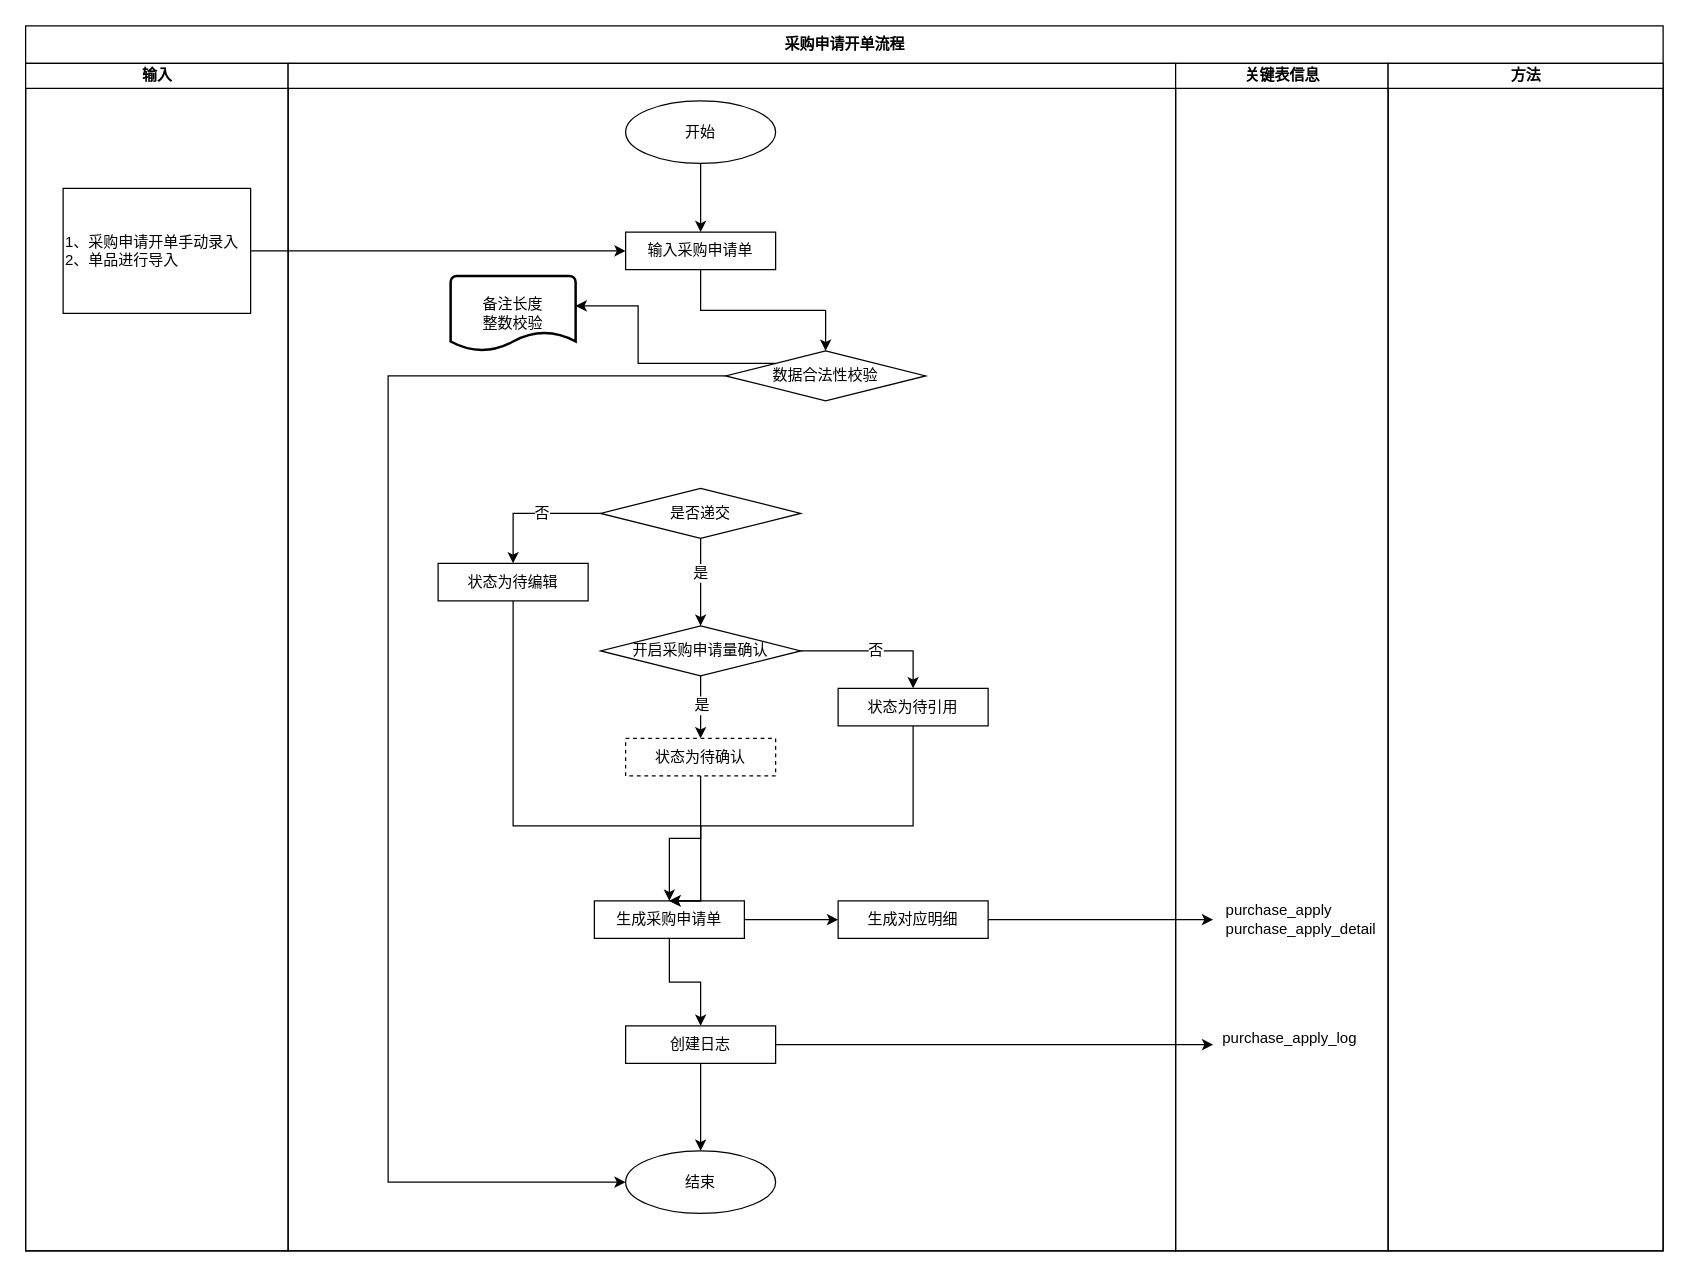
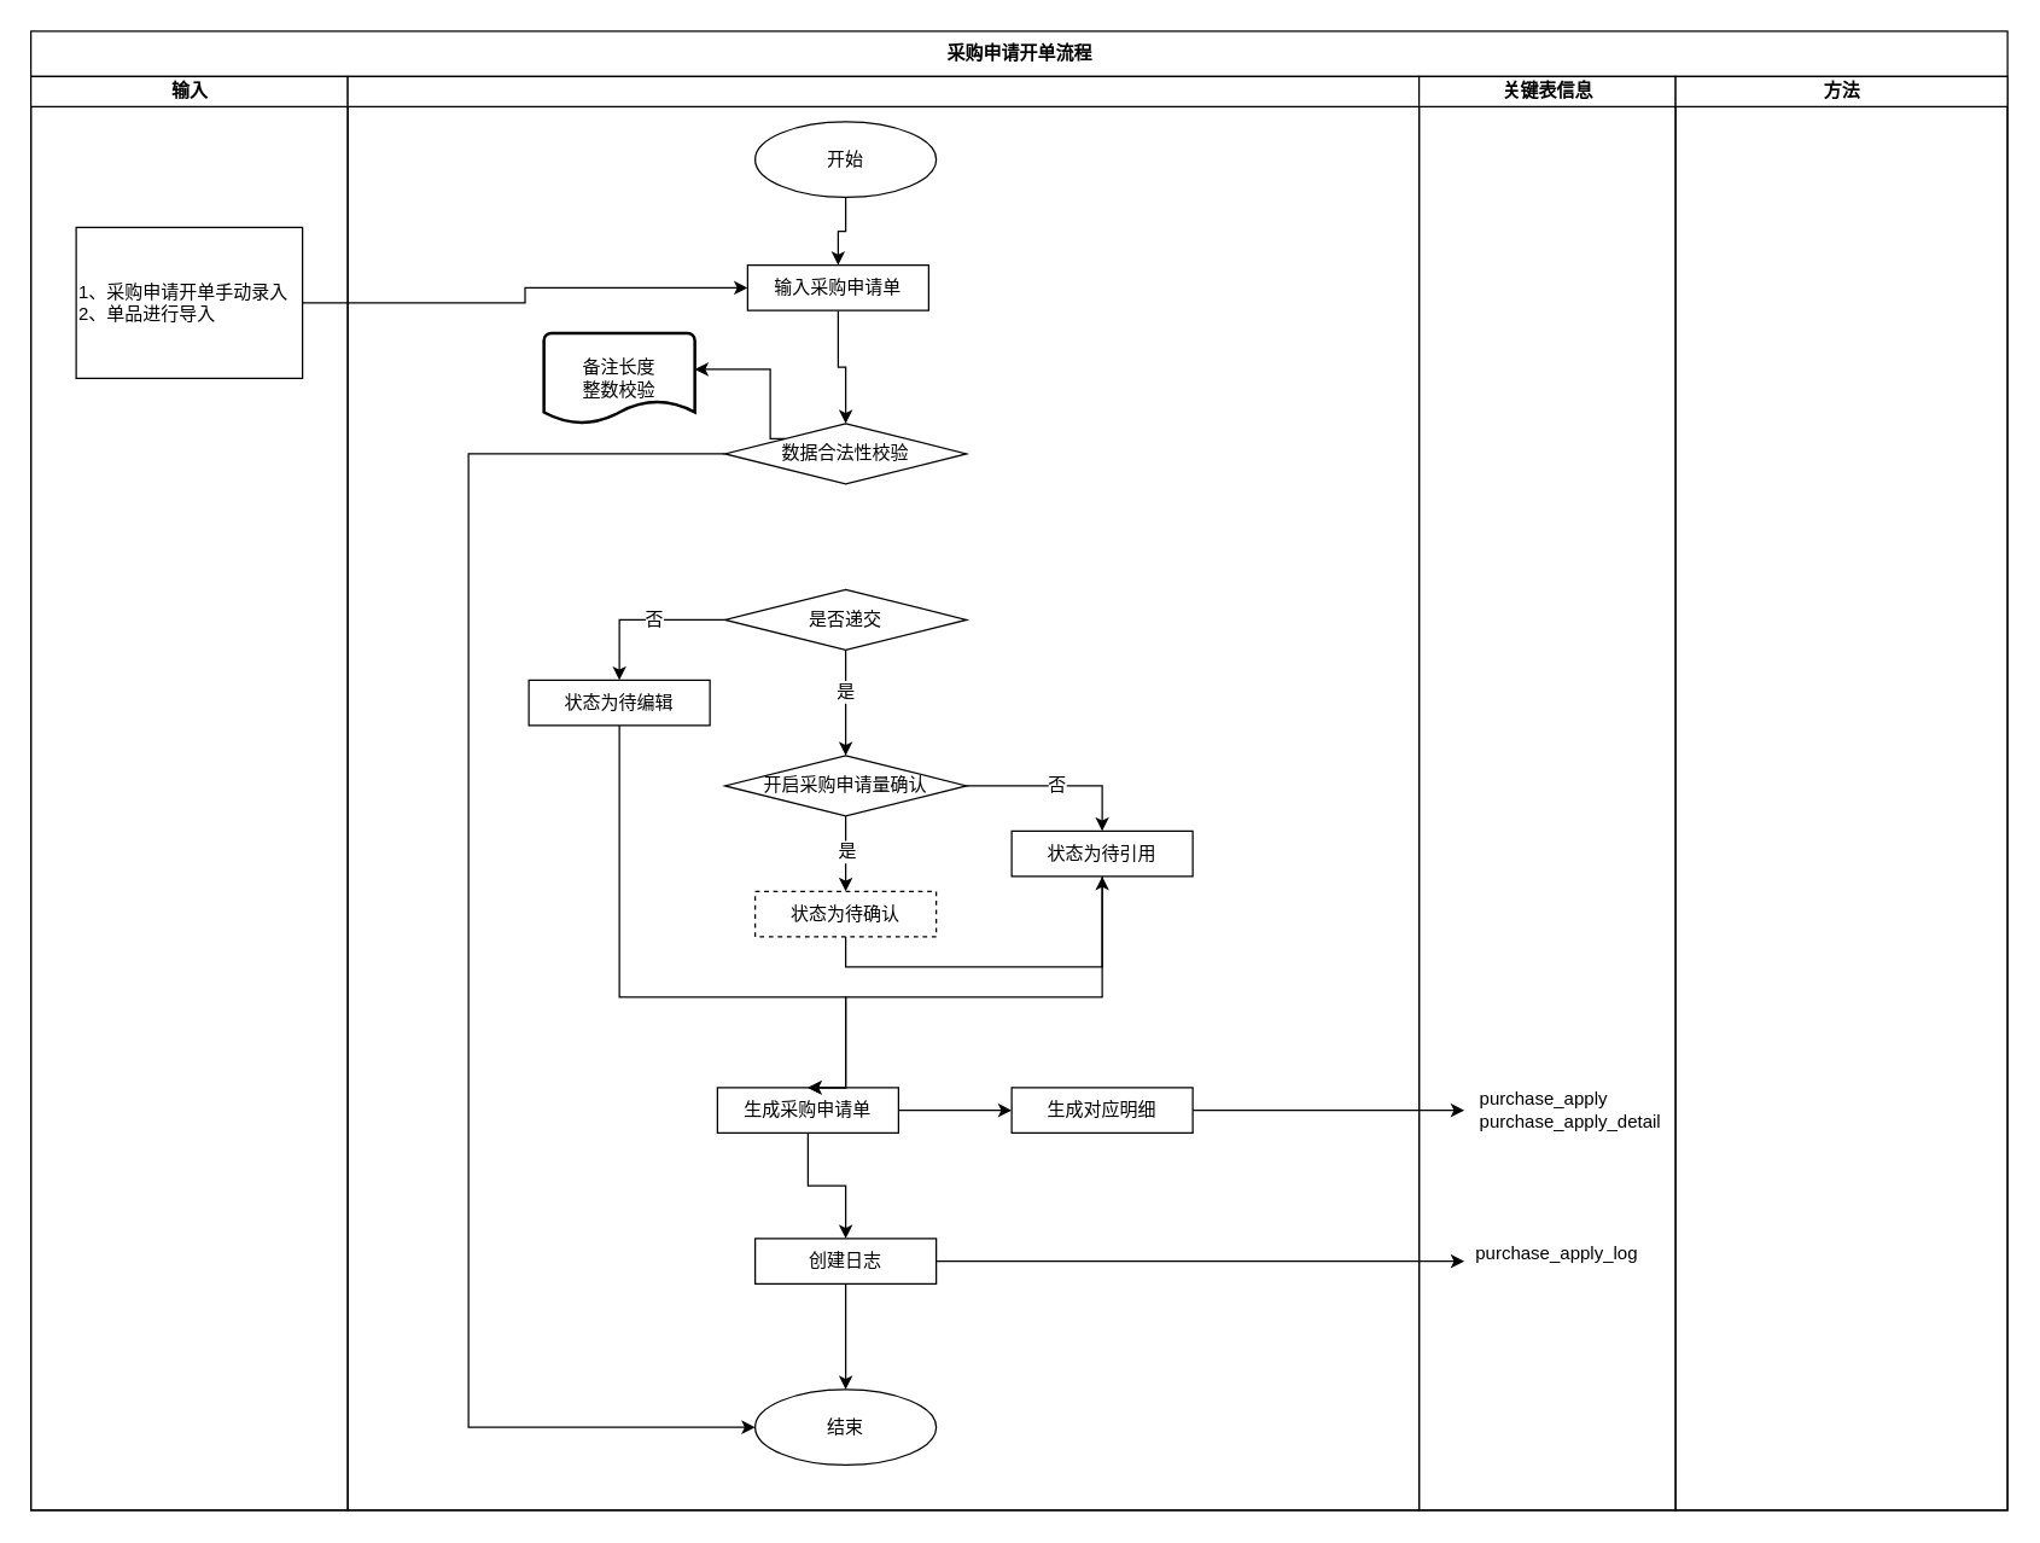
  <mxCell id="0" />
  <mxCell id="1" parent="0" />
  <mxCell id="2" value="&lt;font style=&quot;font-size: 12px&quot;&gt;采购申请开单流程&lt;/font&gt;" style="swimlane;html=1;childLayout=stackLayout;startSize=30;rounded=0;shadow=0;labelBackgroundColor=none;strokeWidth=1;fontFamily=Verdana;fontSize=8;align=center;" parent="1" vertex="1"><mxGeometry x="20" y="20" width="1310" height="980" as="geometry"><mxRectangle x="170" y="140" width="100" height="30" as="alternateBounds" /></mxGeometry></mxCell>
  <mxCell id="3" value="输入" style="swimlane;html=1;startSize=20;" parent="2" vertex="1"><mxGeometry y="30" width="210" height="950" as="geometry"><mxRectangle y="30" width="30" height="1180" as="alternateBounds" /></mxGeometry></mxCell>
  <mxCell id="4" value="1、采购申请开单手动录入&lt;br&gt;2、单品进行导入" style="rounded=0;whiteSpace=wrap;html=1;align=left;" parent="3" vertex="1"><mxGeometry x="30" y="100" width="150" height="100" as="geometry" /></mxCell>
  <mxCell id="5" value="&lt;br&gt;&lt;br&gt;" style="swimlane;html=1;startSize=20;" parent="2" vertex="1"><mxGeometry x="210" y="30" width="710" height="950" as="geometry" /></mxCell>
  <mxCell id="6" style="edgeStyle=orthogonalEdgeStyle;rounded=0;orthogonalLoop=1;jettySize=auto;html=1;exitX=0.5;exitY=1;exitDx=0;exitDy=0;entryX=0.5;entryY=0;entryDx=0;entryDy=0;" parent="5" source="7" target="9" edge="1"><mxGeometry relative="1" as="geometry" /></mxCell>
  <mxCell id="7" value="开始" style="ellipse;whiteSpace=wrap;html=1;" parent="5" vertex="1"><mxGeometry x="270" y="30" width="120" height="50" as="geometry" /></mxCell>
  <mxCell id="8" style="edgeStyle=orthogonalEdgeStyle;rounded=0;orthogonalLoop=1;jettySize=auto;html=1;entryX=0.5;entryY=0;entryDx=0;entryDy=0;" parent="5" source="9" target="12" edge="1"><mxGeometry relative="1" as="geometry" /></mxCell>
- <mxCell id="9" value="输入采购申请单" style="rounded=0;whiteSpace=wrap;html=1;" parent="5" vertex="1"><mxGeometry x="270" y="135" width="120" height="30" as="geometry" /></mxCell>
+ <mxCell id="9" value="输入采购申请单" style="rounded=0;whiteSpace=wrap;html=1;" parent="5" vertex="1"><mxGeometry x="265" y="125" width="120" height="30" as="geometry" /></mxCell>
  <mxCell id="10" style="edgeStyle=orthogonalEdgeStyle;rounded=0;orthogonalLoop=1;jettySize=auto;html=1;exitX=0;exitY=0;exitDx=0;exitDy=0;entryX=1;entryY=0.4;entryDx=0;entryDy=0;entryPerimeter=0;" parent="5" source="12" target="14" edge="1"><mxGeometry relative="1" as="geometry"><Array as="points"><mxPoint x="280" y="240" /><mxPoint x="280" y="194" /></Array><mxPoint x="243" y="194" as="targetPoint" /></mxGeometry></mxCell>
  <mxCell id="11" style="edgeStyle=orthogonalEdgeStyle;rounded=0;orthogonalLoop=1;jettySize=auto;html=1;exitX=0;exitY=0.5;exitDx=0;exitDy=0;entryX=0;entryY=0.5;entryDx=0;entryDy=0;" parent="5" source="12" target="13" edge="1"><mxGeometry relative="1" as="geometry"><Array as="points"><mxPoint x="80" y="250" /><mxPoint x="80" y="895" /></Array></mxGeometry></mxCell>
- <mxCell id="12" value="数据合法性校验" style="rhombus;whiteSpace=wrap;html=1;" parent="5" vertex="1"><mxGeometry x="350" y="230" width="160" height="40" as="geometry" /></mxCell>
+ <mxCell id="12" value="数据合法性校验" style="rhombus;whiteSpace=wrap;html=1;" parent="5" vertex="1"><mxGeometry x="250" y="230" width="160" height="40" as="geometry" /></mxCell>
  <mxCell id="13" value="结束" style="ellipse;whiteSpace=wrap;html=1;" parent="5" vertex="1"><mxGeometry x="270" y="870" width="120" height="50" as="geometry" /></mxCell>
  <mxCell id="14" value="备注长度&lt;br&gt;整数校验" style="strokeWidth=2;html=1;shape=mxgraph.flowchart.document2;whiteSpace=wrap;size=0.25;" parent="5" vertex="1"><mxGeometry x="130" y="170" width="100" height="60" as="geometry" /></mxCell>
  <mxCell id="15" style="edgeStyle=orthogonalEdgeStyle;rounded=0;orthogonalLoop=1;jettySize=auto;html=1;exitX=0.5;exitY=1;exitDx=0;exitDy=0;entryX=0.5;entryY=0;entryDx=0;entryDy=0;" parent="5" source="19" target="31" edge="1"><mxGeometry relative="1" as="geometry"><mxPoint x="330" y="400" as="targetPoint" /><Array as="points"><mxPoint x="330" y="410" /></Array></mxGeometry></mxCell>
  <mxCell id="16" value="&lt;font style=&quot;font-size: 12px&quot;&gt;是&lt;/font&gt;" style="edgeLabel;html=1;align=center;verticalAlign=middle;resizable=0;points=[];" parent="15" vertex="1" connectable="0"><mxGeometry x="-0.217" y="1" relative="1" as="geometry"><mxPoint x="-2" as="offset" /></mxGeometry></mxCell>
  <mxCell id="17" style="edgeStyle=orthogonalEdgeStyle;rounded=0;orthogonalLoop=1;jettySize=auto;html=1;exitX=0;exitY=0.5;exitDx=0;exitDy=0;" parent="5" source="19" target="33" edge="1"><mxGeometry relative="1" as="geometry" /></mxCell>
  <mxCell id="18" value="&lt;font style=&quot;font-size: 12px&quot;&gt;否&lt;/font&gt;" style="edgeLabel;html=1;align=center;verticalAlign=middle;resizable=0;points=[];" parent="17" vertex="1" connectable="0"><mxGeometry x="-0.547" y="1" relative="1" as="geometry"><mxPoint x="-23" y="-2" as="offset" /></mxGeometry></mxCell>
  <mxCell id="19" value="是否递交" style="rhombus;whiteSpace=wrap;html=1;" parent="5" vertex="1"><mxGeometry x="250" y="340" width="160" height="40" as="geometry" /></mxCell>
  <mxCell id="20" style="edgeStyle=orthogonalEdgeStyle;rounded=0;orthogonalLoop=1;jettySize=auto;html=1;exitX=0.5;exitY=1;exitDx=0;exitDy=0;" parent="5" source="31" target="23" edge="1"><mxGeometry relative="1" as="geometry"><mxPoint x="330" y="430" as="sourcePoint" /></mxGeometry></mxCell>
  <mxCell id="21" value="&lt;span style=&quot;font-size: 12px&quot;&gt;是&lt;/span&gt;" style="edgeLabel;html=1;align=center;verticalAlign=middle;resizable=0;points=[];" parent="20" vertex="1" connectable="0"><mxGeometry x="-0.747" y="-2" relative="1" as="geometry"><mxPoint x="2" y="17" as="offset" /></mxGeometry></mxCell>
- <mxCell id="22" style="edgeStyle=orthogonalEdgeStyle;rounded=0;orthogonalLoop=1;jettySize=auto;html=1;exitX=0.5;exitY=1;exitDx=0;exitDy=0;" parent="5" source="23" target="26" edge="1"><mxGeometry relative="1" as="geometry" /></mxCell>
+ <mxCell id="22" style="edgeStyle=orthogonalEdgeStyle;rounded=0;orthogonalLoop=1;jettySize=auto;html=1;exitX=0.5;exitY=1;exitDx=0;exitDy=0;" parent="5" source="23" target="35" edge="1"><mxGeometry relative="1" as="geometry" /></mxCell>
  <mxCell id="23" value="状态为待确认" style="rounded=0;whiteSpace=wrap;html=1;dashed=1;" parent="5" vertex="1"><mxGeometry x="270" y="540" width="120" height="30" as="geometry" /></mxCell>
  <mxCell id="24" style="edgeStyle=orthogonalEdgeStyle;rounded=0;orthogonalLoop=1;jettySize=auto;html=1;exitX=0.5;exitY=1;exitDx=0;exitDy=0;" parent="5" source="26" target="28" edge="1"><mxGeometry relative="1" as="geometry" /></mxCell>
  <mxCell id="25" style="edgeStyle=orthogonalEdgeStyle;rounded=0;orthogonalLoop=1;jettySize=auto;html=1;exitX=1;exitY=0.5;exitDx=0;exitDy=0;entryX=0;entryY=0.5;entryDx=0;entryDy=0;" parent="5" source="26" target="36" edge="1"><mxGeometry relative="1" as="geometry" /></mxCell>
  <mxCell id="26" value="生成采购申请单" style="rounded=0;whiteSpace=wrap;html=1;" parent="5" vertex="1"><mxGeometry x="245" y="670" width="120" height="30" as="geometry" /></mxCell>
  <mxCell id="27" style="edgeStyle=orthogonalEdgeStyle;rounded=0;orthogonalLoop=1;jettySize=auto;html=1;exitX=0.5;exitY=1;exitDx=0;exitDy=0;entryX=0.5;entryY=0;entryDx=0;entryDy=0;" parent="5" source="28" target="13" edge="1"><mxGeometry relative="1" as="geometry" /></mxCell>
  <mxCell id="28" value="创建日志" style="rounded=0;whiteSpace=wrap;html=1;" parent="5" vertex="1"><mxGeometry x="270" y="770" width="120" height="30" as="geometry" /></mxCell>
  <mxCell id="29" style="edgeStyle=orthogonalEdgeStyle;rounded=0;orthogonalLoop=1;jettySize=auto;html=1;exitX=1;exitY=0.5;exitDx=0;exitDy=0;entryX=0.5;entryY=0;entryDx=0;entryDy=0;" parent="5" source="31" target="35" edge="1"><mxGeometry relative="1" as="geometry" /></mxCell>
  <mxCell id="30" value="&lt;font style=&quot;font-size: 12px&quot;&gt;否&lt;/font&gt;" style="edgeLabel;html=1;align=center;verticalAlign=middle;resizable=0;points=[];" parent="29" vertex="1" connectable="0"><mxGeometry x="-0.024" y="1" relative="1" as="geometry"><mxPoint as="offset" /></mxGeometry></mxCell>
  <mxCell id="31" value="开启采购申请量确认" style="rhombus;whiteSpace=wrap;html=1;" parent="5" vertex="1"><mxGeometry x="250" y="450" width="160" height="40" as="geometry" /></mxCell>
  <mxCell id="32" style="edgeStyle=orthogonalEdgeStyle;rounded=0;orthogonalLoop=1;jettySize=auto;html=1;exitX=0.5;exitY=1;exitDx=0;exitDy=0;entryX=0.5;entryY=0;entryDx=0;entryDy=0;" parent="5" source="33" target="26" edge="1"><mxGeometry relative="1" as="geometry"><Array as="points"><mxPoint x="180" y="610" /><mxPoint x="330" y="610" /></Array></mxGeometry></mxCell>
  <mxCell id="33" value="状态为待编辑" style="rounded=0;whiteSpace=wrap;html=1;" parent="5" vertex="1"><mxGeometry x="120" y="400" width="120" height="30" as="geometry" /></mxCell>
  <mxCell id="34" style="edgeStyle=orthogonalEdgeStyle;rounded=0;orthogonalLoop=1;jettySize=auto;html=1;exitX=0.5;exitY=1;exitDx=0;exitDy=0;entryX=0.5;entryY=0;entryDx=0;entryDy=0;" parent="5" source="35" target="26" edge="1"><mxGeometry relative="1" as="geometry"><Array as="points"><mxPoint x="500" y="610" /><mxPoint x="330" y="610" /></Array></mxGeometry></mxCell>
  <mxCell id="35" value="状态为待引用" style="rounded=0;whiteSpace=wrap;html=1;" parent="5" vertex="1"><mxGeometry x="440" y="500" width="120" height="30" as="geometry" /></mxCell>
  <mxCell id="36" value="生成对应明细" style="rounded=0;whiteSpace=wrap;html=1;" parent="5" vertex="1"><mxGeometry x="440" y="670" width="120" height="30" as="geometry" /></mxCell>
  <mxCell id="37" value="关键表信息" style="swimlane;html=1;startSize=20;" parent="2" vertex="1"><mxGeometry x="920" y="30" width="170" height="950" as="geometry" /></mxCell>
  <mxCell id="38" value="purchase_apply_log" style="text;html=1;align=center;verticalAlign=middle;resizable=0;points=[];autosize=1;" parent="37" vertex="1"><mxGeometry x="31" y="770" width="120" height="20" as="geometry" /></mxCell>
  <mxCell id="39" style="edgeStyle=orthogonalEdgeStyle;rounded=0;orthogonalLoop=1;jettySize=auto;html=1;exitX=1;exitY=0.5;exitDx=0;exitDy=0;entryX=0;entryY=0.5;entryDx=0;entryDy=0;" parent="2" source="4" target="9" edge="1"><mxGeometry relative="1" as="geometry" /></mxCell>
  <mxCell id="40" value="方法" style="swimlane;html=1;startSize=20;" parent="2" vertex="1"><mxGeometry x="1090" y="30" width="220" height="950" as="geometry" /></mxCell>
  <mxCell id="41" style="edgeStyle=orthogonalEdgeStyle;rounded=0;orthogonalLoop=1;jettySize=auto;html=1;exitX=1;exitY=0.5;exitDx=0;exitDy=0;entryX=-0.008;entryY=0.75;entryDx=0;entryDy=0;entryPerimeter=0;" edge="1" parent="2" source="28" target="38"><mxGeometry relative="1" as="geometry" /></mxCell>
  <mxCell id="42" value="&lt;div style=&quot;text-align: left&quot;&gt;purchase_apply&lt;/div&gt;&lt;div&gt;purchase_apply_detail&lt;/div&gt;" style="text;html=1;align=center;verticalAlign=middle;resizable=0;points=[];autosize=1;" parent="1" vertex="1"><mxGeometry x="970" y="720" width="140" height="30" as="geometry" /></mxCell>
  <mxCell id="43" style="edgeStyle=orthogonalEdgeStyle;rounded=0;orthogonalLoop=1;jettySize=auto;html=1;exitX=1;exitY=0.5;exitDx=0;exitDy=0;" edge="1" parent="1" source="36" target="42"><mxGeometry relative="1" as="geometry"><mxPoint x="1130" y="735" as="targetPoint" /><mxPoint x="790" y="735" as="sourcePoint" /></mxGeometry></mxCell>
